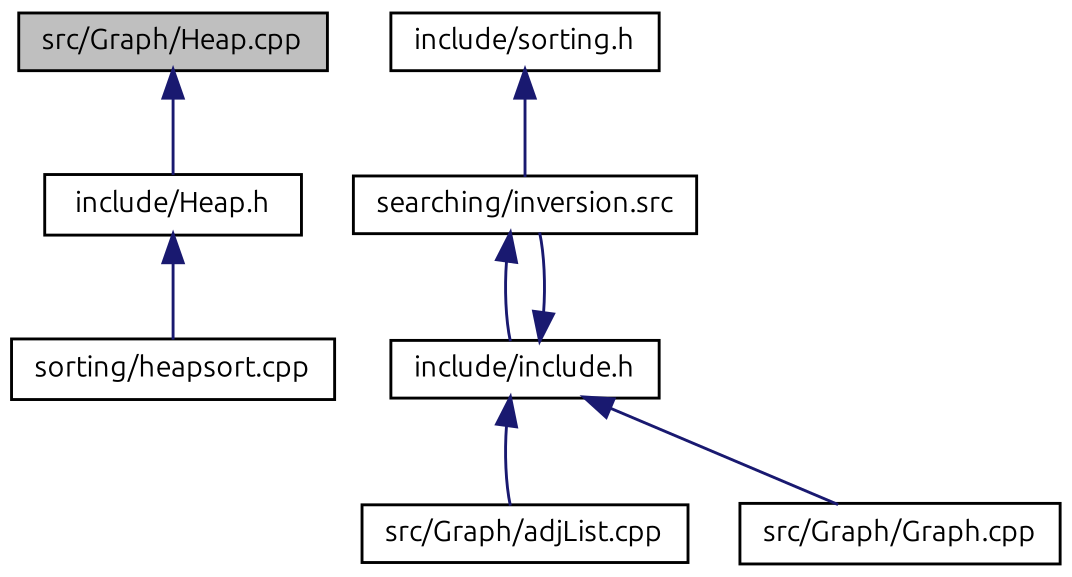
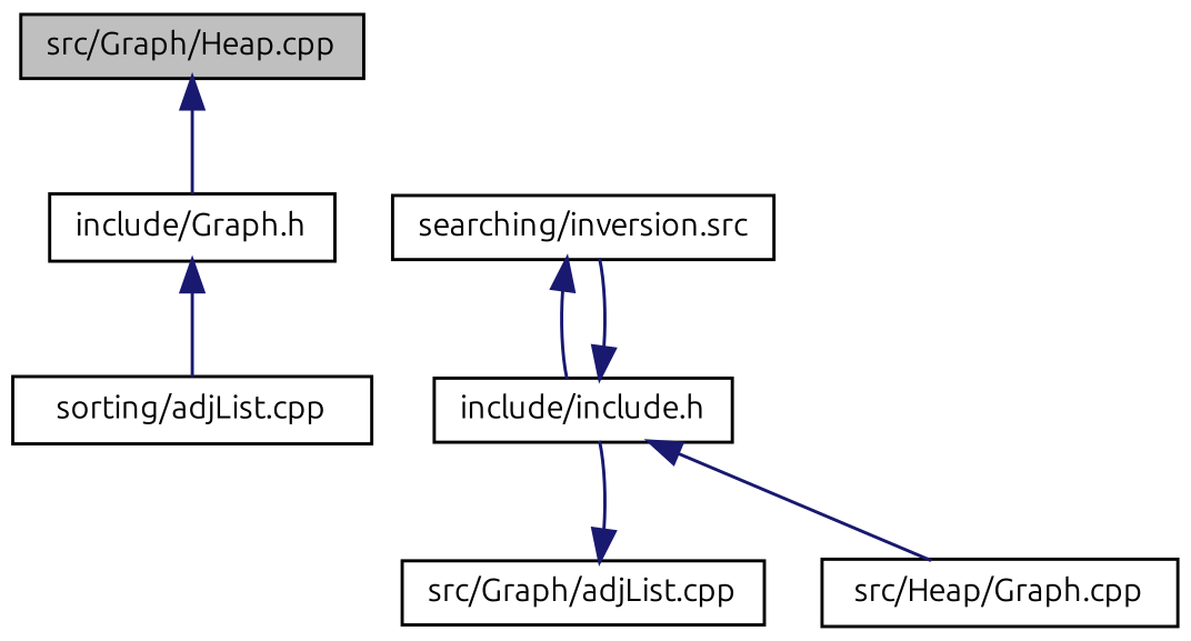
  digraph {
    fontname=Ubuntu
    node [color=black fillcolor=white fontname=Ubuntu fontsize=10 shape=record style=filled]
    edge [color=midnightblue dir=back fontname=Ubuntu fontsize=10 labelfontname=Helvetica labelfontsize=10 style=solid]
    n1 [fillcolor=grey75 fontcolor=black height=0.2 label="src/Graph/Heap.cpp" width=0.4]
-   n2 [height=0.2 label="include/Heap.h" width=0.4]
-   n3 [height=0.2 label="sorting/heapsort.cpp" width=0.4]
-   n4 [height=0.2 label="include/sorting.h" width=0.4]
+   n2 [height=0.2 label="include/Graph.h" width=0.4]
+   n3 [height=0.2 label="sorting/adjList.cpp" width=0.4]
    n5 [height=0.2 label="searching/inversion.src" width=0.4]
    n6 [height=0.2 label="include/include.h" width=0.4]
    n7 [height=0.2 label="src/Graph/adjList.cpp" width=0.4]
-   n8 [height=0.2 label="src/Graph/Graph.cpp" width=0.4]
+   n8 [height=0.2 label="src/Heap/Graph.cpp" width=0.4]
    n1 -> n2
    n2 -> n3
-   n4 -> n5
    n5 -> n6
    n6 -> n5
-   n6 -> n7
+   n7 -> n6
    n6 -> n8
  }
